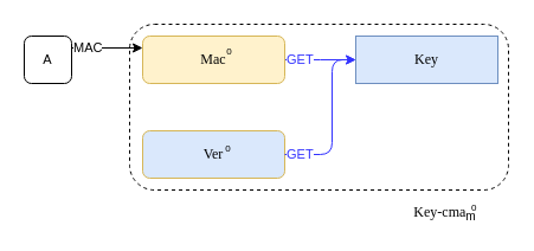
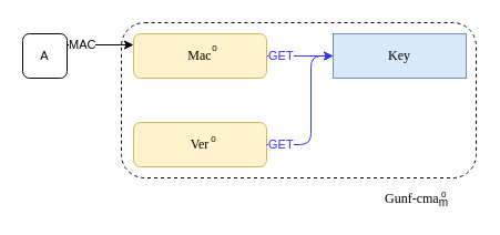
  <mxCell id="0" />
  <mxCell id="1" parent="0" />
  <mxCell id="2" value="GET" style="edgeStyle=orthogonalEdgeStyle;rounded=1;orthogonalLoop=1;jettySize=auto;html=1;exitX=1;exitY=0.5;exitDx=0;exitDy=0;entryX=0;entryY=0.5;entryDx=0;entryDy=0;strokeColor=#3333FF;fontSize=11;fontColor=#3333FF;align=left;" parent="1" source="3" target="4" edge="1"><mxGeometry x="-0.333" y="-20" relative="1" as="geometry"><Array as="points"><mxPoint x="260" y="50" /><mxPoint x="260" y="50" /></Array><mxPoint x="-20" y="-20" as="offset" /></mxGeometry></mxCell>
  <mxCell id="3" value="Mac" style="rounded=1;whiteSpace=wrap;html=1;fillColor=#fff2cc;strokeColor=#d6b656;fontFamily=Georgia;" parent="1" vertex="1"><mxGeometry x="120" y="30" width="120" height="40" as="geometry" /></mxCell>
  <mxCell id="4" value="Key" style="whiteSpace=wrap;html=1;fillColor=#dae8fc;strokeColor=#6c8ebf;fontFamily=Georgia;rounded=0;" parent="1" vertex="1"><mxGeometry x="300" y="30" width="120" height="40" as="geometry" /></mxCell>
  <mxCell id="5" value="&lt;font style=&quot;font-size: 8px;&quot;&gt;0&lt;/font&gt;" style="text;html=1;align=center;verticalAlign=middle;resizable=0;points=[];;autosize=1;labelBackgroundColor=none;" parent="1" vertex="1"><mxGeometry x="183" y="32" width="20" height="20" as="geometry" /></mxCell>
  <mxCell id="6" value="&lt;font color=&quot;#000000&quot;&gt;A&lt;/font&gt;" style="rounded=1;whiteSpace=wrap;html=1;labelBackgroundColor=none;fontSize=11;fontColor=#3333FF;" parent="1" vertex="1"><mxGeometry x="20" y="30" width="40" height="40" as="geometry" /></mxCell>
  <mxCell id="7" value="MAC" style="edgeStyle=orthogonalEdgeStyle;rounded=0;orthogonalLoop=1;jettySize=auto;html=1;exitX=1;exitY=0.5;exitDx=0;exitDy=0;entryX=0;entryY=0.5;entryDx=0;entryDy=0;align=left;" parent="1" edge="1"><mxGeometry x="-1" relative="1" as="geometry"><mxPoint as="offset" /><mxPoint x="60" y="40" as="sourcePoint" /><mxPoint x="120" y="40" as="targetPoint" /></mxGeometry></mxCell>
- <mxCell id="8" value="Ver" style="rounded=1;whiteSpace=wrap;html=1;fillColor=#dae8fc;strokeColor=#d6b656;fontFamily=Georgia;" parent="1" vertex="1"><mxGeometry x="120" y="110" width="120" height="40" as="geometry" /></mxCell>
+ <mxCell id="8" value="Ver" style="rounded=1;whiteSpace=wrap;html=1;fillColor=#fff2cc;strokeColor=#d6b656;fontFamily=Georgia;" parent="1" vertex="1"><mxGeometry x="120" y="110" width="120" height="40" as="geometry" /></mxCell>
  <mxCell id="9" value="&lt;font style=&quot;font-size: 8px;&quot;&gt;0&lt;/font&gt;" style="text;html=1;align=center;verticalAlign=middle;resizable=0;points=[];;autosize=1;labelBackgroundColor=none;" parent="1" vertex="1"><mxGeometry x="182" y="114" width="20" height="20" as="geometry" /></mxCell>
  <mxCell id="10" value="GET" style="edgeStyle=orthogonalEdgeStyle;rounded=1;orthogonalLoop=1;jettySize=auto;html=1;exitX=1;exitY=0.5;exitDx=0;exitDy=0;entryX=0;entryY=0.5;entryDx=0;entryDy=0;strokeColor=#3333FF;fontSize=11;fontColor=#3333FF;align=left;endArrow=open;" parent="1" source="8" target="4" edge="1"><mxGeometry x="-0.429" y="40" relative="1" as="geometry"><Array as="points"><mxPoint x="280" y="130" /><mxPoint x="280" y="50" /></Array><mxPoint as="offset" /><mxPoint x="250" y="60" as="sourcePoint" /><mxPoint x="310" y="60" as="targetPoint" /></mxGeometry></mxCell>
  <mxCell id="11" value="" style="rounded=1;whiteSpace=wrap;html=1;fontFamily=Georgia;fillColor=none;dashed=1;" vertex="1" parent="1"><mxGeometry x="109" y="20" width="320" height="140" as="geometry" /></mxCell>
- <mxCell id="12" value="Key-cma&lt;sub&gt;&lt;font face=&quot;Helvetica&quot;&gt;m&lt;/font&gt;&lt;/sub&gt;" style="text;html=1;align=center;verticalAlign=middle;resizable=0;points=[];autosize=1;fontFamily=Georgia;" vertex="1" parent="1"><mxGeometry x="335" y="170" width="80" height="20" as="geometry" /></mxCell>
+ <mxCell id="12" value="Gunf-cma&lt;sub&gt;&lt;font face=&quot;Helvetica&quot;&gt;m&lt;/font&gt;&lt;/sub&gt;" style="text;html=1;align=center;verticalAlign=middle;resizable=0;points=[];autosize=1;fontFamily=Georgia;" vertex="1" parent="1"><mxGeometry x="335" y="170" width="80" height="20" as="geometry" /></mxCell>
  <mxCell id="13" value="0" style="text;html=1;resizable=0;points=[];autosize=1;align=left;verticalAlign=top;spacingTop=-4;fontSize=8;labelBackgroundColor=none;" vertex="1" parent="1"><mxGeometry x="396" y="168" width="20" height="20" as="geometry" /></mxCell>
